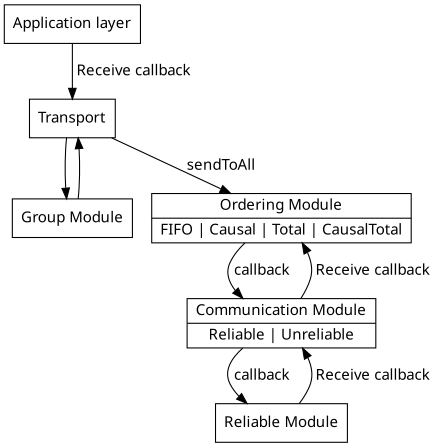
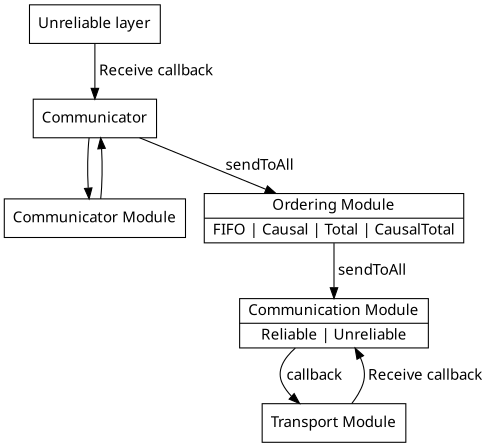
  digraph {
    fontname="Noto Sans"
    node [fontname="Noto Sans" shape=record]
    edge [fontname="Noto Sans"]
-   n1 [label="Application layer"]
-   n2 [label=Transport]
-   n3 [label="Group Module"]
+   n1 [label="Unreliable layer"]
+   n2 [label=Communicator]
+   n3 [label="Communicator Module"]
    n4 [label="{Ordering Module | {FIFO \| Causal \| Total \| CausalTotal}}"]
    n5 [label="{Communication Module|{Reliable \| Unreliable}}"]
-   n6 [label="Reliable Module"]
+   n6 [label="Transport Module"]
    n1 -> n2 [label=" Receive callback"]
    n2 -> n3
    n2 -> n4 [label=" sendToAll     "]
    n3 -> n2
-   n4 -> n5 [label=" callback     "]
-   n5 -> n4 [label=" Receive callback"]
+   n4 -> n5 [label=" sendToAll     "]
    n5 -> n6 [label=" callback     "]
    n6 -> n5 [label=" Receive callback"]
  }
